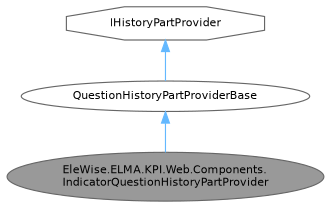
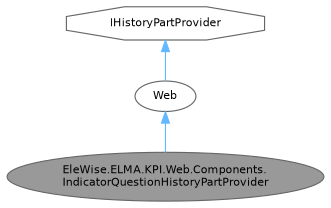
  digraph {
    node [color=gray40 fillcolor=white fontname=Helvetica fontsize=10 shape=ellipse style=filled]
    edge [color=steelblue1 dir=back fontname=Helvetica fontsize=10 labelfontname=Helvetica labelfontsize=10 style=solid]
    n1 [fillcolor=grey60 fontcolor=black height=0.2 label="EleWise.ELMA.KPI.Web.Components.\lIndicatorQuestionHistoryPartProvider" width=0.4]
-   n2 [height=0.2 label=QuestionHistoryPartProviderBase width=0.4]
+   n2 [height=0.2 label=Web width=0.4]
    n3 [height=0.2 label=IHistoryPartProvider shape=octagon width=0.4]
    n2 -> n1
    n3 -> n2
  }
